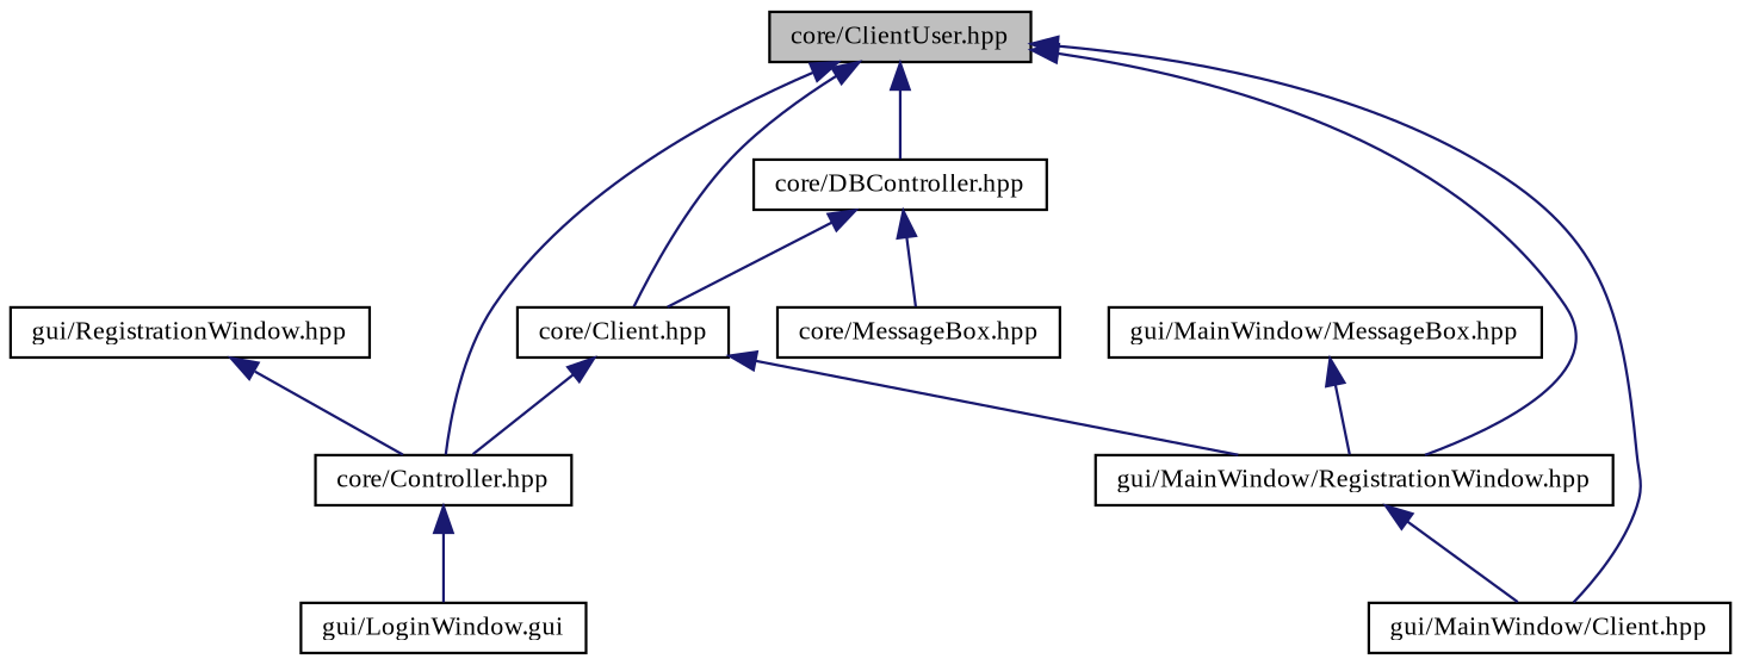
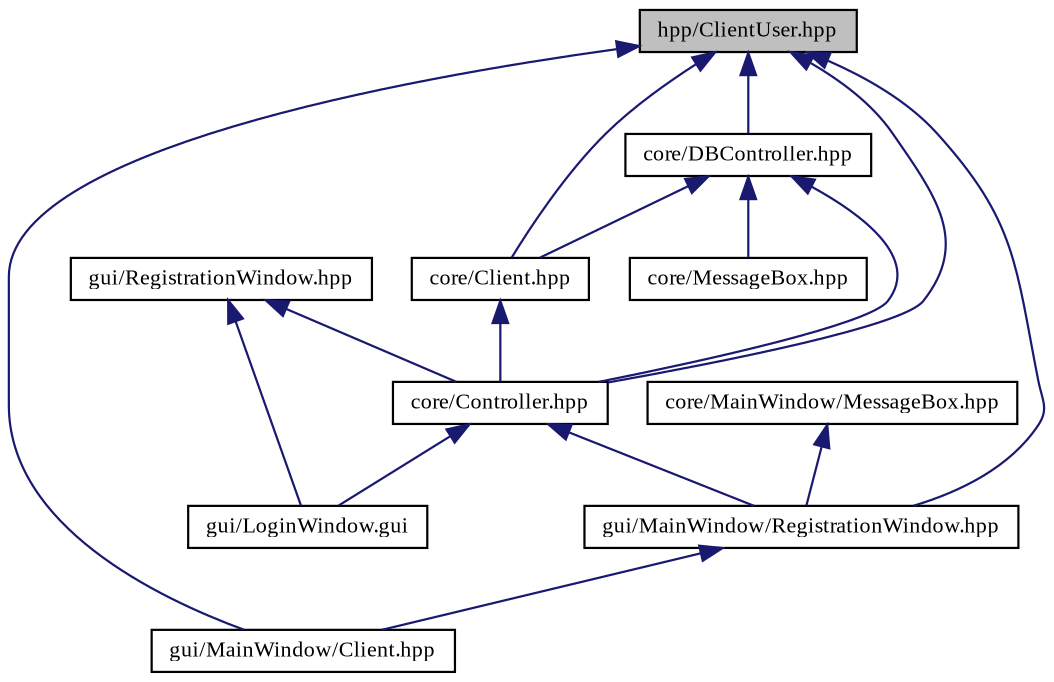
  digraph {
    fontname="Liberation Serif"
    node [color=black fillcolor=white fontname="Liberation Serif" fontsize=10 shape=record style=filled]
    edge [color=midnightblue dir=back fontname="Liberation Serif" fontsize=10 labelfontname=Helvetica labelfontsize=10 style=solid]
-   n1 [fillcolor=grey75 fontcolor=black height=0.2 label="core/ClientUser.hpp" width=0.4]
+   n1 [fillcolor=grey75 fontcolor=black height=0.2 label="hpp/ClientUser.hpp" width=0.4]
    n2 [height=0.2 label="core/DBController.hpp" width=0.4]
    n3 [height=0.2 label="core/Controller.hpp" width=0.4]
    n4 [height=0.2 label="gui/MainWindow/RegistrationWindow.hpp" width=0.4]
    n5 [height=0.2 label="gui/MainWindow/Client.hpp" width=0.4]
    n6 [height=0.2 label="core/Client.hpp" width=0.4]
    n7 [height=0.2 label="core/MessageBox.hpp" width=0.4]
    n8 [height=0.2 label="gui/LoginWindow.gui" width=0.4]
-   n9 [height=0.2 label="gui/MainWindow/MessageBox.hpp" width=0.4]
+   n9 [height=0.2 label="core/MainWindow/MessageBox.hpp" width=0.4]
    n10 [height=0.2 label="gui/RegistrationWindow.hpp" width=0.4]
    n1 -> n2
    n1 -> n3
    n1 -> n4
    n1 -> n5
    n1 -> n6
+   n2 -> n3
    n2 -> n6
    n2 -> n7
-   n6 -> n4
+   n3 -> n4
    n3 -> n8
    n4 -> n5
    n6 -> n3
    n9 -> n4
    n10 -> n3
+   n10 -> n8
  }
